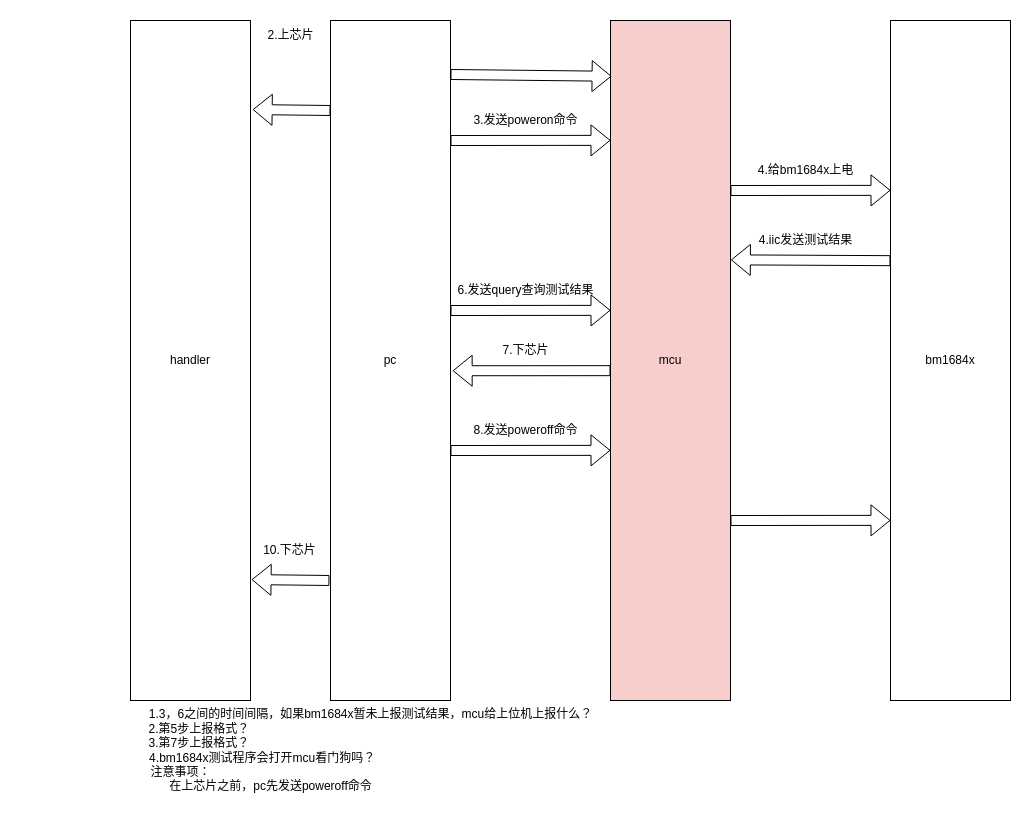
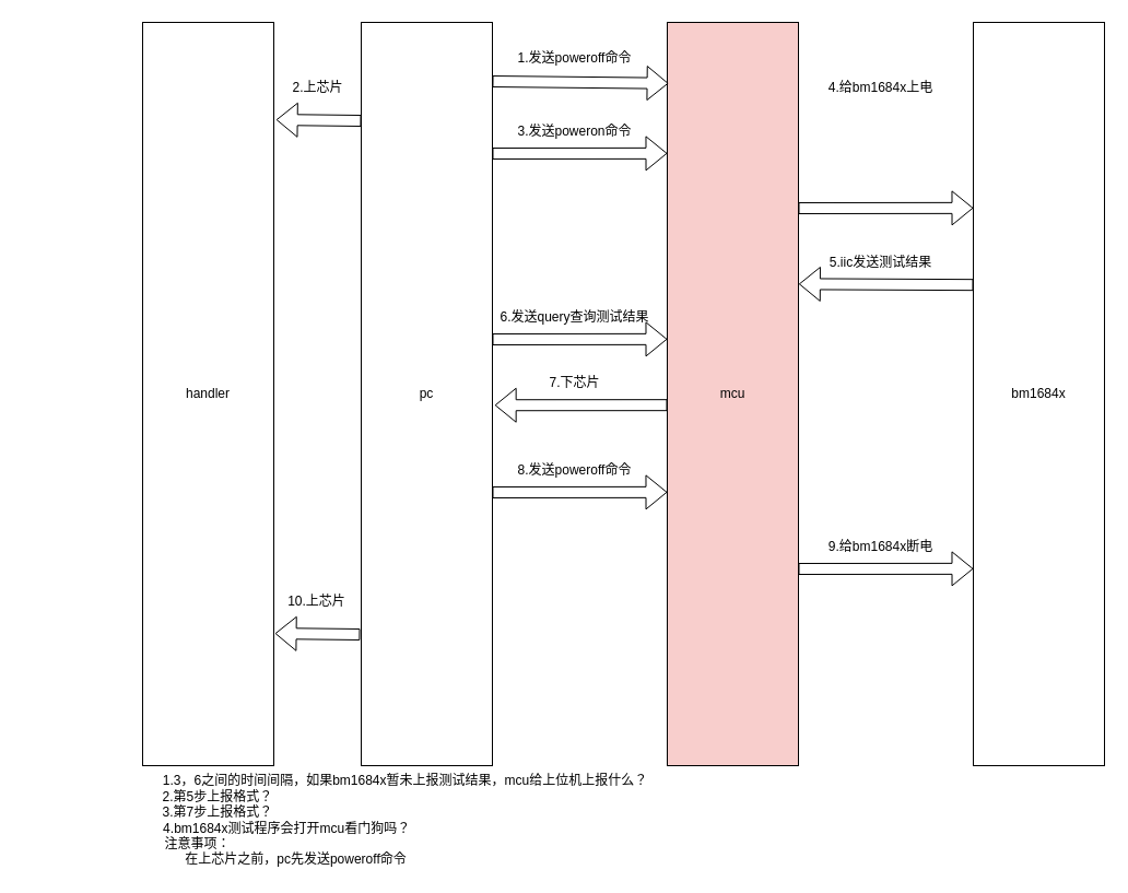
  <mxCell id="0" />
  <mxCell id="1" parent="0" />
  <mxCell id="2" value="pc" style="rounded=0;whiteSpace=wrap;html=1;" vertex="1" parent="1"><mxGeometry x="330" y="20" width="120" height="680" as="geometry" /></mxCell>
  <mxCell id="3" value="mcu" style="rounded=0;whiteSpace=wrap;html=1;fillColor=#f8cecc;" vertex="1" parent="1"><mxGeometry x="610" y="20" width="120" height="680" as="geometry" /></mxCell>
  <mxCell id="4" value="bm1684x" style="rounded=0;whiteSpace=wrap;html=1;" vertex="1" parent="1"><mxGeometry x="890" y="20" width="120" height="680" as="geometry" /></mxCell>
  <mxCell id="5" value="" style="shape=flexArrow;endArrow=classic;html=1;entryX=0.009;entryY=0.082;entryDx=0;entryDy=0;entryPerimeter=0;" edge="1" parent="1" target="3"><mxGeometry width="50" height="50" relative="1" as="geometry"><mxPoint x="450" y="74" as="sourcePoint" /><mxPoint x="611" y="70" as="targetPoint" /></mxGeometry></mxCell>
+ <mxCell id="6" value="1.发送poweroff命令" style="text;html=1;align=center;verticalAlign=middle;resizable=0;points=[];autosize=1;strokeColor=none;fillColor=none;" vertex="1" parent="1"><mxGeometry x="465" y="43" width="120" height="20" as="geometry" /></mxCell>
  <mxCell id="7" value="handler" style="rounded=0;whiteSpace=wrap;html=1;" vertex="1" parent="1"><mxGeometry x="130" y="20" width="120" height="680" as="geometry" /></mxCell>
  <mxCell id="8" value="" style="shape=flexArrow;endArrow=classic;html=1;entryX=1.018;entryY=0.131;entryDx=0;entryDy=0;entryPerimeter=0;" edge="1" parent="1" target="7"><mxGeometry width="50" height="50" relative="1" as="geometry"><mxPoint x="330" y="110" as="sourcePoint" /><mxPoint x="380" y="60" as="targetPoint" /></mxGeometry></mxCell>
- <mxCell id="9" value="2.上芯片" style="text;html=1;align=center;verticalAlign=middle;resizable=0;points=[];autosize=1;strokeColor=none;fillColor=none;" vertex="1" parent="1"><mxGeometry x="260" y="25" width="60" height="20" as="geometry" /></mxCell>
+ <mxCell id="9" value="2.上芯片" style="text;html=1;align=center;verticalAlign=middle;resizable=0;points=[];autosize=1;strokeColor=none;fillColor=none;" vertex="1" parent="1"><mxGeometry x="260" y="70" width="60" height="20" as="geometry" /></mxCell>
  <mxCell id="10" value="" style="shape=flexArrow;endArrow=classic;html=1;entryX=0;entryY=0.089;entryDx=0;entryDy=0;entryPerimeter=0;" edge="1" parent="1"><mxGeometry width="50" height="50" relative="1" as="geometry"><mxPoint x="450" y="140" as="sourcePoint" /><mxPoint x="610" y="139.84" as="targetPoint" /></mxGeometry></mxCell>
  <mxCell id="11" value="3.发送poweron命令" style="text;html=1;align=center;verticalAlign=middle;resizable=0;points=[];autosize=1;strokeColor=none;fillColor=none;" vertex="1" parent="1"><mxGeometry x="465" y="110" width="120" height="20" as="geometry" /></mxCell>
  <mxCell id="12" value="" style="shape=flexArrow;endArrow=classic;html=1;entryX=0;entryY=0.089;entryDx=0;entryDy=0;entryPerimeter=0;" edge="1" parent="1"><mxGeometry width="50" height="50" relative="1" as="geometry"><mxPoint x="730" y="190" as="sourcePoint" /><mxPoint x="890" y="189.84" as="targetPoint" /></mxGeometry></mxCell>
- <mxCell id="13" value="4.给bm1684x上电" style="text;html=1;align=center;verticalAlign=middle;resizable=0;points=[];autosize=1;strokeColor=none;fillColor=none;" vertex="1" parent="1"><mxGeometry x="750" y="160" width="110" height="20" as="geometry" /></mxCell>
+ <mxCell id="13" value="4.给bm1684x上电" style="text;html=1;align=center;verticalAlign=middle;resizable=0;points=[];autosize=1;strokeColor=none;fillColor=none;" vertex="1" parent="1"><mxGeometry x="750" y="70" width="110" height="20" as="geometry" /></mxCell>
  <mxCell id="14" value="" style="shape=flexArrow;endArrow=classic;html=1;entryX=1.003;entryY=0.352;entryDx=0;entryDy=0;entryPerimeter=0;" edge="1" parent="1" target="3"><mxGeometry width="50" height="50" relative="1" as="geometry"><mxPoint x="890" y="260.16" as="sourcePoint" /><mxPoint x="1050" y="260" as="targetPoint" /></mxGeometry></mxCell>
- <mxCell id="15" value="4.iic发送测试结果" style="text;html=1;align=center;verticalAlign=middle;resizable=0;points=[];autosize=1;strokeColor=none;fillColor=none;" vertex="1" parent="1"><mxGeometry x="750" y="230" width="110" height="20" as="geometry" /></mxCell>
+ <mxCell id="15" value="5.iic发送测试结果" style="text;html=1;align=center;verticalAlign=middle;resizable=0;points=[];autosize=1;strokeColor=none;fillColor=none;" vertex="1" parent="1"><mxGeometry x="750" y="230" width="110" height="20" as="geometry" /></mxCell>
  <mxCell id="16" value="" style="shape=flexArrow;endArrow=classic;html=1;entryX=0;entryY=0.089;entryDx=0;entryDy=0;entryPerimeter=0;" edge="1" parent="1"><mxGeometry width="50" height="50" relative="1" as="geometry"><mxPoint x="450" y="310" as="sourcePoint" /><mxPoint x="610" y="309.84" as="targetPoint" /></mxGeometry></mxCell>
  <mxCell id="17" value="6.发送query查询测试结果" style="text;html=1;align=center;verticalAlign=middle;resizable=0;points=[];autosize=1;strokeColor=none;fillColor=none;" vertex="1" parent="1"><mxGeometry x="450" y="280" width="150" height="20" as="geometry" /></mxCell>
  <mxCell id="18" value="" style="shape=flexArrow;endArrow=classic;html=1;entryX=1.018;entryY=0.429;entryDx=0;entryDy=0;entryPerimeter=0;" edge="1" parent="1"><mxGeometry width="50" height="50" relative="1" as="geometry"><mxPoint x="610" y="370.16" as="sourcePoint" /><mxPoint x="452.16" y="370.24" as="targetPoint" /></mxGeometry></mxCell>
  <mxCell id="19" value="7.下芯片" style="text;html=1;align=center;verticalAlign=middle;resizable=0;points=[];autosize=1;strokeColor=none;fillColor=none;" vertex="1" parent="1"><mxGeometry x="475" y="340" width="100" height="20" as="geometry" /></mxCell>
  <mxCell id="20" value="" style="shape=flexArrow;endArrow=classic;html=1;entryX=0;entryY=0.089;entryDx=0;entryDy=0;entryPerimeter=0;" edge="1" parent="1"><mxGeometry width="50" height="50" relative="1" as="geometry"><mxPoint x="450" y="450" as="sourcePoint" /><mxPoint x="610" y="449.84" as="targetPoint" /></mxGeometry></mxCell>
  <mxCell id="21" value="8.发送poweroff命令" style="text;html=1;align=center;verticalAlign=middle;resizable=0;points=[];autosize=1;strokeColor=none;fillColor=none;" vertex="1" parent="1"><mxGeometry x="465" y="420" width="120" height="20" as="geometry" /></mxCell>
  <mxCell id="22" value="" style="shape=flexArrow;endArrow=classic;html=1;entryX=0;entryY=0.089;entryDx=0;entryDy=0;entryPerimeter=0;" edge="1" parent="1"><mxGeometry width="50" height="50" relative="1" as="geometry"><mxPoint x="730" y="520" as="sourcePoint" /><mxPoint x="890" y="519.84" as="targetPoint" /></mxGeometry></mxCell>
+ <mxCell id="23" value="9.给bm1684x断电" style="text;html=1;align=center;verticalAlign=middle;resizable=0;points=[];autosize=1;strokeColor=none;fillColor=none;" vertex="1" parent="1"><mxGeometry x="750" y="490" width="110" height="20" as="geometry" /></mxCell>
  <mxCell id="24" value="" style="shape=flexArrow;endArrow=classic;html=1;entryX=1.018;entryY=0.131;entryDx=0;entryDy=0;entryPerimeter=0;" edge="1" parent="1"><mxGeometry width="50" height="50" relative="1" as="geometry"><mxPoint x="328.92" y="580" as="sourcePoint" /><mxPoint x="251.08" y="579.08" as="targetPoint" /></mxGeometry></mxCell>
- <mxCell id="25" value="10.下芯片" style="text;html=1;align=center;verticalAlign=middle;resizable=0;points=[];autosize=1;strokeColor=none;fillColor=none;" vertex="1" parent="1"><mxGeometry x="253.92" y="540" width="70" height="20" as="geometry" /></mxCell>
+ <mxCell id="25" value="10.上芯片" style="text;html=1;align=center;verticalAlign=middle;resizable=0;points=[];autosize=1;strokeColor=none;fillColor=none;" vertex="1" parent="1"><mxGeometry x="253.92" y="540" width="70" height="20" as="geometry" /></mxCell>
  <mxCell id="26" value="1.3，6之间的时间间隔，如果bm1684x暂未上报测试结果，mcu给上位机上报什么？&lt;br&gt;2.第5步上报格式？&amp;nbsp; &amp;nbsp; &amp;nbsp; &amp;nbsp; &amp;nbsp; &amp;nbsp; &amp;nbsp; &amp;nbsp; &amp;nbsp; &amp;nbsp; &amp;nbsp; &amp;nbsp; &amp;nbsp; &amp;nbsp; &amp;nbsp; &amp;nbsp; &amp;nbsp; &amp;nbsp; &amp;nbsp; &amp;nbsp; &amp;nbsp; &amp;nbsp; &amp;nbsp; &amp;nbsp; &amp;nbsp; &amp;nbsp; &amp;nbsp; &amp;nbsp; &amp;nbsp; &amp;nbsp; &amp;nbsp; &amp;nbsp; &amp;nbsp; &amp;nbsp; &amp;nbsp; &amp;nbsp; &amp;nbsp; &amp;nbsp; &amp;nbsp; &amp;nbsp; &amp;nbsp; &amp;nbsp; &amp;nbsp; &amp;nbsp; &amp;nbsp; &amp;nbsp; &amp;nbsp; &amp;nbsp; &amp;nbsp; &amp;nbsp; &amp;nbsp; &amp;nbsp;&lt;br&gt;3.第7步上报格式？&amp;nbsp; &amp;nbsp; &amp;nbsp; &amp;nbsp; &amp;nbsp; &amp;nbsp; &amp;nbsp; &amp;nbsp; &amp;nbsp; &amp;nbsp; &amp;nbsp; &amp;nbsp; &amp;nbsp; &amp;nbsp; &amp;nbsp; &amp;nbsp; &amp;nbsp; &amp;nbsp; &amp;nbsp; &amp;nbsp; &amp;nbsp; &amp;nbsp; &amp;nbsp; &amp;nbsp; &amp;nbsp; &amp;nbsp; &amp;nbsp; &amp;nbsp; &amp;nbsp; &amp;nbsp; &amp;nbsp; &amp;nbsp; &amp;nbsp; &amp;nbsp; &amp;nbsp; &amp;nbsp; &amp;nbsp; &amp;nbsp; &amp;nbsp; &amp;nbsp; &amp;nbsp; &amp;nbsp; &amp;nbsp; &amp;nbsp; &amp;nbsp; &amp;nbsp; &amp;nbsp; &amp;nbsp; &amp;nbsp; &amp;nbsp; &amp;nbsp; &amp;nbsp;&lt;br&gt;&amp;nbsp; &amp;nbsp; &amp;nbsp; &amp;nbsp; &amp;nbsp; &amp;nbsp; &amp;nbsp; &amp;nbsp; &amp;nbsp; &amp;nbsp; &amp;nbsp; &amp;nbsp; &amp;nbsp; &amp;nbsp; &amp;nbsp; &amp;nbsp; &amp;nbsp; &amp;nbsp; 4.bm1684x测试程序会打开mcu看门狗吗？&amp;nbsp; &amp;nbsp; &amp;nbsp; &amp;nbsp; &amp;nbsp; &amp;nbsp; &amp;nbsp; &amp;nbsp; &amp;nbsp; &amp;nbsp; &amp;nbsp; &amp;nbsp; &amp;nbsp; &amp;nbsp; &amp;nbsp; &amp;nbsp; &amp;nbsp; &amp;nbsp; &amp;nbsp; &amp;nbsp; &amp;nbsp; &amp;nbsp; &amp;nbsp; &amp;nbsp; &amp;nbsp; &amp;nbsp; &amp;nbsp; &amp;nbsp; &amp;nbsp; &amp;nbsp; &amp;nbsp; &amp;nbsp; &amp;nbsp; &amp;nbsp; &amp;nbsp; &amp;nbsp; &amp;nbsp; &amp;nbsp; &amp;nbsp; &amp;nbsp; &amp;nbsp; &amp;nbsp; &amp;nbsp; &amp;nbsp; &amp;nbsp; &amp;nbsp; &amp;nbsp; &amp;nbsp; &amp;nbsp; &amp;nbsp; &amp;nbsp;&lt;br&gt;注意事项：&amp;nbsp; &amp;nbsp; &amp;nbsp; &amp;nbsp; &amp;nbsp; &amp;nbsp; &amp;nbsp; &amp;nbsp; &amp;nbsp; &amp;nbsp; &amp;nbsp; &amp;nbsp; &amp;nbsp; &amp;nbsp; &amp;nbsp; &amp;nbsp; &amp;nbsp; &amp;nbsp; &amp;nbsp; &amp;nbsp; &amp;nbsp; &amp;nbsp; &amp;nbsp; &amp;nbsp; &amp;nbsp; &amp;nbsp; &amp;nbsp; &amp;nbsp; &amp;nbsp; &amp;nbsp; &amp;nbsp; &amp;nbsp; &amp;nbsp; &amp;nbsp; &amp;nbsp; &amp;nbsp; &amp;nbsp; &amp;nbsp; &amp;nbsp; &amp;nbsp; &amp;nbsp; &amp;nbsp; &amp;nbsp; &amp;nbsp; &amp;nbsp; &amp;nbsp; &amp;nbsp; &amp;nbsp; &amp;nbsp; &amp;nbsp; &amp;nbsp; &amp;nbsp; &amp;nbsp; &amp;nbsp; &amp;nbsp; &amp;nbsp; &amp;nbsp;&amp;nbsp;&lt;br&gt;在上芯片之前，pc先发送poweroff命令&amp;nbsp; &amp;nbsp; &amp;nbsp; &amp;nbsp; &amp;nbsp; &amp;nbsp; &amp;nbsp; &amp;nbsp; &amp;nbsp; &amp;nbsp; &amp;nbsp; &amp;nbsp; &amp;nbsp; &amp;nbsp; &amp;nbsp; &amp;nbsp; &amp;nbsp; &amp;nbsp; &amp;nbsp; &amp;nbsp; &amp;nbsp; &amp;nbsp; &amp;nbsp; &amp;nbsp; &amp;nbsp; &amp;nbsp; &amp;nbsp; &amp;nbsp; &amp;nbsp; &amp;nbsp;&amp;nbsp;" style="text;html=1;align=center;verticalAlign=middle;resizable=0;points=[];autosize=1;strokeColor=none;fillColor=none;" vertex="1" parent="1"><mxGeometry x="20" y="705" width="700" height="90" as="geometry" /></mxCell>
